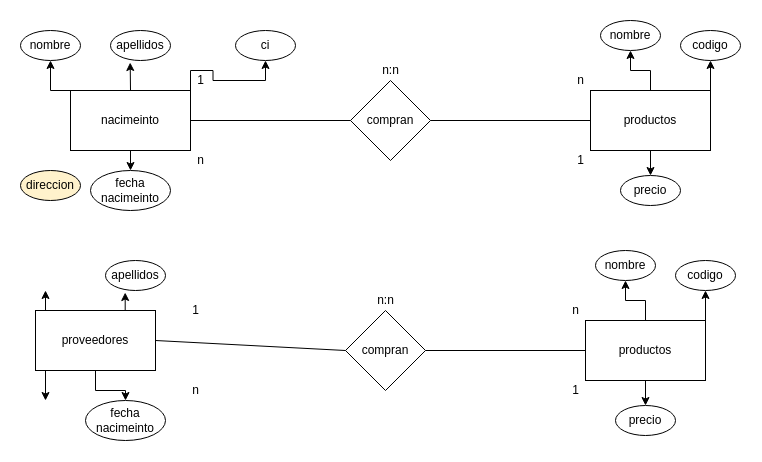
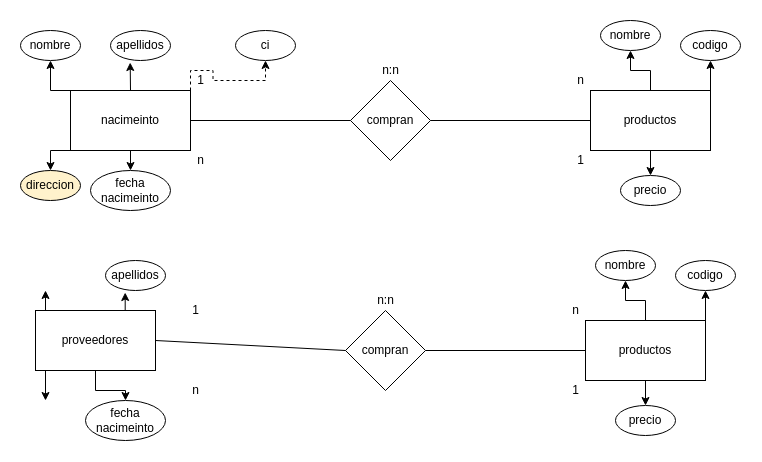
  <mxCell id="0" />
  <mxCell id="1" parent="0" />
  <mxCell id="2" value="compran" style="rhombus;whiteSpace=wrap;html=1;" vertex="1" parent="1"><mxGeometry x="350" y="80" width="80" height="80" as="geometry" /></mxCell>
  <mxCell id="3" style="edgeStyle=orthogonalEdgeStyle;rounded=0;orthogonalLoop=1;jettySize=auto;html=1;exitX=0;exitY=0;exitDx=0;exitDy=0;entryX=0.5;entryY=1;entryDx=0;entryDy=0;" edge="1" parent="1" source="8" target="26"><mxGeometry relative="1" as="geometry" /></mxCell>
  <mxCell id="4" style="edgeStyle=orthogonalEdgeStyle;rounded=0;orthogonalLoop=1;jettySize=auto;html=1;exitX=0.5;exitY=0;exitDx=0;exitDy=0;entryX=0.328;entryY=1.067;entryDx=0;entryDy=0;entryPerimeter=0;" edge="1" parent="1" source="8" target="25"><mxGeometry relative="1" as="geometry" /></mxCell>
- <mxCell id="5" style="edgeStyle=orthogonalEdgeStyle;rounded=0;orthogonalLoop=1;jettySize=auto;html=1;exitX=1;exitY=0;exitDx=0;exitDy=0;entryX=0.5;entryY=1;entryDx=0;entryDy=0;" edge="1" parent="1" source="8" target="24"><mxGeometry relative="1" as="geometry" /></mxCell>
+ <mxCell id="5" style="edgeStyle=orthogonalEdgeStyle;rounded=0;orthogonalLoop=1;jettySize=auto;html=1;exitX=1;exitY=0;exitDx=0;exitDy=0;entryX=0.5;entryY=1;entryDx=0;entryDy=0;dashed=1;" edge="1" parent="1" source="8" target="24"><mxGeometry relative="1" as="geometry" /></mxCell>
  <mxCell id="6" style="edgeStyle=orthogonalEdgeStyle;rounded=0;orthogonalLoop=1;jettySize=auto;html=1;exitX=0.5;exitY=1;exitDx=0;exitDy=0;entryX=0.5;entryY=0;entryDx=0;entryDy=0;" edge="1" parent="1" source="8" target="23"><mxGeometry relative="1" as="geometry" /></mxCell>
+ <mxCell id="7" style="edgeStyle=orthogonalEdgeStyle;rounded=0;orthogonalLoop=1;jettySize=auto;html=1;exitX=0;exitY=1;exitDx=0;exitDy=0;entryX=0.5;entryY=0;entryDx=0;entryDy=0;" edge="1" parent="1" source="8" target="22"><mxGeometry relative="1" as="geometry" /></mxCell>
  <mxCell id="8" value="nacimeinto" style="rounded=0;whiteSpace=wrap;html=1;" vertex="1" parent="1"><mxGeometry x="70" y="90" width="120" height="60" as="geometry" /></mxCell>
  <mxCell id="9" style="edgeStyle=orthogonalEdgeStyle;rounded=0;orthogonalLoop=1;jettySize=auto;html=1;exitX=1;exitY=0;exitDx=0;exitDy=0;entryX=0.5;entryY=1;entryDx=0;entryDy=0;" edge="1" parent="1" source="12" target="20"><mxGeometry relative="1" as="geometry" /></mxCell>
  <mxCell id="10" style="edgeStyle=orthogonalEdgeStyle;rounded=0;orthogonalLoop=1;jettySize=auto;html=1;exitX=0.5;exitY=0;exitDx=0;exitDy=0;entryX=0.5;entryY=1;entryDx=0;entryDy=0;" edge="1" parent="1" source="12" target="21"><mxGeometry relative="1" as="geometry" /></mxCell>
  <mxCell id="11" style="edgeStyle=orthogonalEdgeStyle;rounded=0;orthogonalLoop=1;jettySize=auto;html=1;exitX=0.5;exitY=1;exitDx=0;exitDy=0;entryX=0.5;entryY=0;entryDx=0;entryDy=0;" edge="1" parent="1" source="12" target="27"><mxGeometry relative="1" as="geometry" /></mxCell>
  <mxCell id="12" value="productos" style="rounded=0;whiteSpace=wrap;html=1;" vertex="1" parent="1"><mxGeometry x="590" y="90" width="120" height="60" as="geometry" /></mxCell>
  <mxCell id="13" value="" style="endArrow=none;html=1;rounded=0;exitX=1;exitY=0.5;exitDx=0;exitDy=0;entryX=0;entryY=0.5;entryDx=0;entryDy=0;" edge="1" parent="1" source="8" target="2"><mxGeometry width="50" height="50" relative="1" as="geometry"><mxPoint x="390" y="150" as="sourcePoint" /><mxPoint x="440" y="100" as="targetPoint" /></mxGeometry></mxCell>
  <mxCell id="14" value="" style="endArrow=none;html=1;rounded=0;entryX=0;entryY=0.5;entryDx=0;entryDy=0;exitX=1;exitY=0.5;exitDx=0;exitDy=0;" edge="1" parent="1" source="2" target="12"><mxGeometry width="50" height="50" relative="1" as="geometry"><mxPoint x="390" y="150" as="sourcePoint" /><mxPoint x="440" y="100" as="targetPoint" /></mxGeometry></mxCell>
  <mxCell id="15" value="1" style="text;html=1;align=center;verticalAlign=middle;resizable=0;points=[];autosize=1;strokeColor=none;fillColor=none;" vertex="1" parent="1"><mxGeometry x="190" y="70" width="20" height="20" as="geometry" /></mxCell>
  <mxCell id="16" value="n" style="text;html=1;align=center;verticalAlign=middle;resizable=0;points=[];autosize=1;strokeColor=none;fillColor=none;" vertex="1" parent="1"><mxGeometry x="570" y="70" width="20" height="20" as="geometry" /></mxCell>
  <mxCell id="17" value="1" style="text;html=1;align=center;verticalAlign=middle;resizable=0;points=[];autosize=1;strokeColor=none;fillColor=none;" vertex="1" parent="1"><mxGeometry x="570" y="150" width="20" height="20" as="geometry" /></mxCell>
  <mxCell id="18" value="n" style="text;html=1;align=center;verticalAlign=middle;resizable=0;points=[];autosize=1;strokeColor=none;fillColor=none;" vertex="1" parent="1"><mxGeometry x="190" y="150" width="20" height="20" as="geometry" /></mxCell>
  <mxCell id="19" value="n:n" style="text;html=1;align=center;verticalAlign=middle;resizable=0;points=[];autosize=1;strokeColor=none;fillColor=none;" vertex="1" parent="1"><mxGeometry x="375" y="60" width="30" height="20" as="geometry" /></mxCell>
  <mxCell id="20" value="codigo" style="ellipse;whiteSpace=wrap;html=1;" vertex="1" parent="1"><mxGeometry x="680" y="30" width="60" height="30" as="geometry" /></mxCell>
  <mxCell id="21" value="nombre" style="ellipse;whiteSpace=wrap;html=1;" vertex="1" parent="1"><mxGeometry x="600" y="20" width="60" height="30" as="geometry" /></mxCell>
  <mxCell id="22" value="direccion" style="ellipse;whiteSpace=wrap;html=1;fillColor=#fff2cc;" vertex="1" parent="1"><mxGeometry x="20" y="170" width="60" height="30" as="geometry" /></mxCell>
  <mxCell id="23" value="fecha nacimeinto" style="ellipse;whiteSpace=wrap;html=1;" vertex="1" parent="1"><mxGeometry x="90" y="170" width="80" height="40" as="geometry" /></mxCell>
  <mxCell id="24" value="ci" style="ellipse;whiteSpace=wrap;html=1;" vertex="1" parent="1"><mxGeometry x="235" y="30" width="60" height="30" as="geometry" /></mxCell>
  <mxCell id="25" value="apellidos" style="ellipse;whiteSpace=wrap;html=1;" vertex="1" parent="1"><mxGeometry x="110" y="30" width="60" height="30" as="geometry" /></mxCell>
  <mxCell id="26" value="nombre" style="ellipse;whiteSpace=wrap;html=1;" vertex="1" parent="1"><mxGeometry x="20" y="30" width="60" height="30" as="geometry" /></mxCell>
  <mxCell id="27" value="precio" style="ellipse;whiteSpace=wrap;html=1;" vertex="1" parent="1"><mxGeometry x="620" y="175" width="60" height="30" as="geometry" /></mxCell>
  <mxCell id="28" value="compran" style="rhombus;whiteSpace=wrap;html=1;" vertex="1" parent="1"><mxGeometry x="345" y="310" width="80" height="80" as="geometry" /></mxCell>
  <mxCell id="29" style="edgeStyle=orthogonalEdgeStyle;rounded=0;orthogonalLoop=1;jettySize=auto;html=1;exitX=0;exitY=0;exitDx=0;exitDy=0;entryX=0.5;entryY=1;entryDx=0;entryDy=0;" edge="1" parent="1" source="33"><mxGeometry relative="1" as="geometry"><mxPoint x="45" y="290" as="targetPoint" /></mxGeometry></mxCell>
  <mxCell id="30" style="edgeStyle=orthogonalEdgeStyle;rounded=0;orthogonalLoop=1;jettySize=auto;html=1;exitX=0.5;exitY=0;exitDx=0;exitDy=0;entryX=0.328;entryY=1.067;entryDx=0;entryDy=0;entryPerimeter=0;" edge="1" parent="1" source="33" target="48"><mxGeometry relative="1" as="geometry" /></mxCell>
  <mxCell id="31" style="edgeStyle=orthogonalEdgeStyle;rounded=0;orthogonalLoop=1;jettySize=auto;html=1;exitX=0.5;exitY=1;exitDx=0;exitDy=0;entryX=0.5;entryY=0;entryDx=0;entryDy=0;" edge="1" parent="1" source="33" target="47"><mxGeometry relative="1" as="geometry" /></mxCell>
  <mxCell id="32" style="edgeStyle=orthogonalEdgeStyle;rounded=0;orthogonalLoop=1;jettySize=auto;html=1;exitX=0;exitY=1;exitDx=0;exitDy=0;entryX=0.5;entryY=0;entryDx=0;entryDy=0;" edge="1" parent="1" source="33"><mxGeometry relative="1" as="geometry"><mxPoint x="45" y="400" as="targetPoint" /></mxGeometry></mxCell>
  <mxCell id="33" value="proveedores" style="rounded=0;whiteSpace=wrap;html=1;" vertex="1" parent="1"><mxGeometry x="35" y="310" width="120" height="60" as="geometry" /></mxCell>
  <mxCell id="34" style="edgeStyle=orthogonalEdgeStyle;rounded=0;orthogonalLoop=1;jettySize=auto;html=1;exitX=1;exitY=0;exitDx=0;exitDy=0;entryX=0.5;entryY=1;entryDx=0;entryDy=0;" edge="1" parent="1" source="37" target="45"><mxGeometry relative="1" as="geometry" /></mxCell>
  <mxCell id="35" style="edgeStyle=orthogonalEdgeStyle;rounded=0;orthogonalLoop=1;jettySize=auto;html=1;exitX=0.5;exitY=0;exitDx=0;exitDy=0;entryX=0.5;entryY=1;entryDx=0;entryDy=0;" edge="1" parent="1" source="37" target="46"><mxGeometry relative="1" as="geometry" /></mxCell>
  <mxCell id="36" style="edgeStyle=orthogonalEdgeStyle;rounded=0;orthogonalLoop=1;jettySize=auto;html=1;exitX=0.5;exitY=1;exitDx=0;exitDy=0;entryX=0.5;entryY=0;entryDx=0;entryDy=0;" edge="1" parent="1" source="37" target="49"><mxGeometry relative="1" as="geometry" /></mxCell>
  <mxCell id="37" value="productos" style="rounded=0;whiteSpace=wrap;html=1;" vertex="1" parent="1"><mxGeometry x="585" y="320" width="120" height="60" as="geometry" /></mxCell>
  <mxCell id="38" value="" style="endArrow=none;html=1;rounded=0;exitX=1;exitY=0.5;exitDx=0;exitDy=0;entryX=0;entryY=0.5;entryDx=0;entryDy=0;" edge="1" parent="1" source="33" target="28"><mxGeometry width="50" height="50" relative="1" as="geometry"><mxPoint x="385" y="380" as="sourcePoint" /><mxPoint x="435" y="330" as="targetPoint" /></mxGeometry></mxCell>
  <mxCell id="39" value="" style="endArrow=none;html=1;rounded=0;entryX=0;entryY=0.5;entryDx=0;entryDy=0;exitX=1;exitY=0.5;exitDx=0;exitDy=0;" edge="1" parent="1" source="28" target="37"><mxGeometry width="50" height="50" relative="1" as="geometry"><mxPoint x="385" y="380" as="sourcePoint" /><mxPoint x="435" y="330" as="targetPoint" /></mxGeometry></mxCell>
  <mxCell id="40" value="1" style="text;html=1;align=center;verticalAlign=middle;resizable=0;points=[];autosize=1;strokeColor=none;fillColor=none;" vertex="1" parent="1"><mxGeometry x="185" y="300" width="20" height="20" as="geometry" /></mxCell>
  <mxCell id="41" value="n" style="text;html=1;align=center;verticalAlign=middle;resizable=0;points=[];autosize=1;strokeColor=none;fillColor=none;" vertex="1" parent="1"><mxGeometry x="565" y="300" width="20" height="20" as="geometry" /></mxCell>
  <mxCell id="42" value="1" style="text;html=1;align=center;verticalAlign=middle;resizable=0;points=[];autosize=1;strokeColor=none;fillColor=none;" vertex="1" parent="1"><mxGeometry x="565" y="380" width="20" height="20" as="geometry" /></mxCell>
  <mxCell id="43" value="n" style="text;html=1;align=center;verticalAlign=middle;resizable=0;points=[];autosize=1;strokeColor=none;fillColor=none;" vertex="1" parent="1"><mxGeometry x="185" y="380" width="20" height="20" as="geometry" /></mxCell>
  <mxCell id="44" value="n:n" style="text;html=1;align=center;verticalAlign=middle;resizable=0;points=[];autosize=1;strokeColor=none;fillColor=none;" vertex="1" parent="1"><mxGeometry x="370" y="290" width="30" height="20" as="geometry" /></mxCell>
  <mxCell id="45" value="codigo" style="ellipse;whiteSpace=wrap;html=1;" vertex="1" parent="1"><mxGeometry x="675" y="260" width="60" height="30" as="geometry" /></mxCell>
  <mxCell id="46" value="nombre" style="ellipse;whiteSpace=wrap;html=1;" vertex="1" parent="1"><mxGeometry x="595" y="250" width="60" height="30" as="geometry" /></mxCell>
  <mxCell id="47" value="fecha nacimeinto" style="ellipse;whiteSpace=wrap;html=1;" vertex="1" parent="1"><mxGeometry x="85" y="400" width="80" height="40" as="geometry" /></mxCell>
  <mxCell id="48" value="apellidos" style="ellipse;whiteSpace=wrap;html=1;" vertex="1" parent="1"><mxGeometry x="105" y="260" width="60" height="30" as="geometry" /></mxCell>
  <mxCell id="49" value="precio" style="ellipse;whiteSpace=wrap;html=1;" vertex="1" parent="1"><mxGeometry x="615" y="405" width="60" height="30" as="geometry" /></mxCell>
